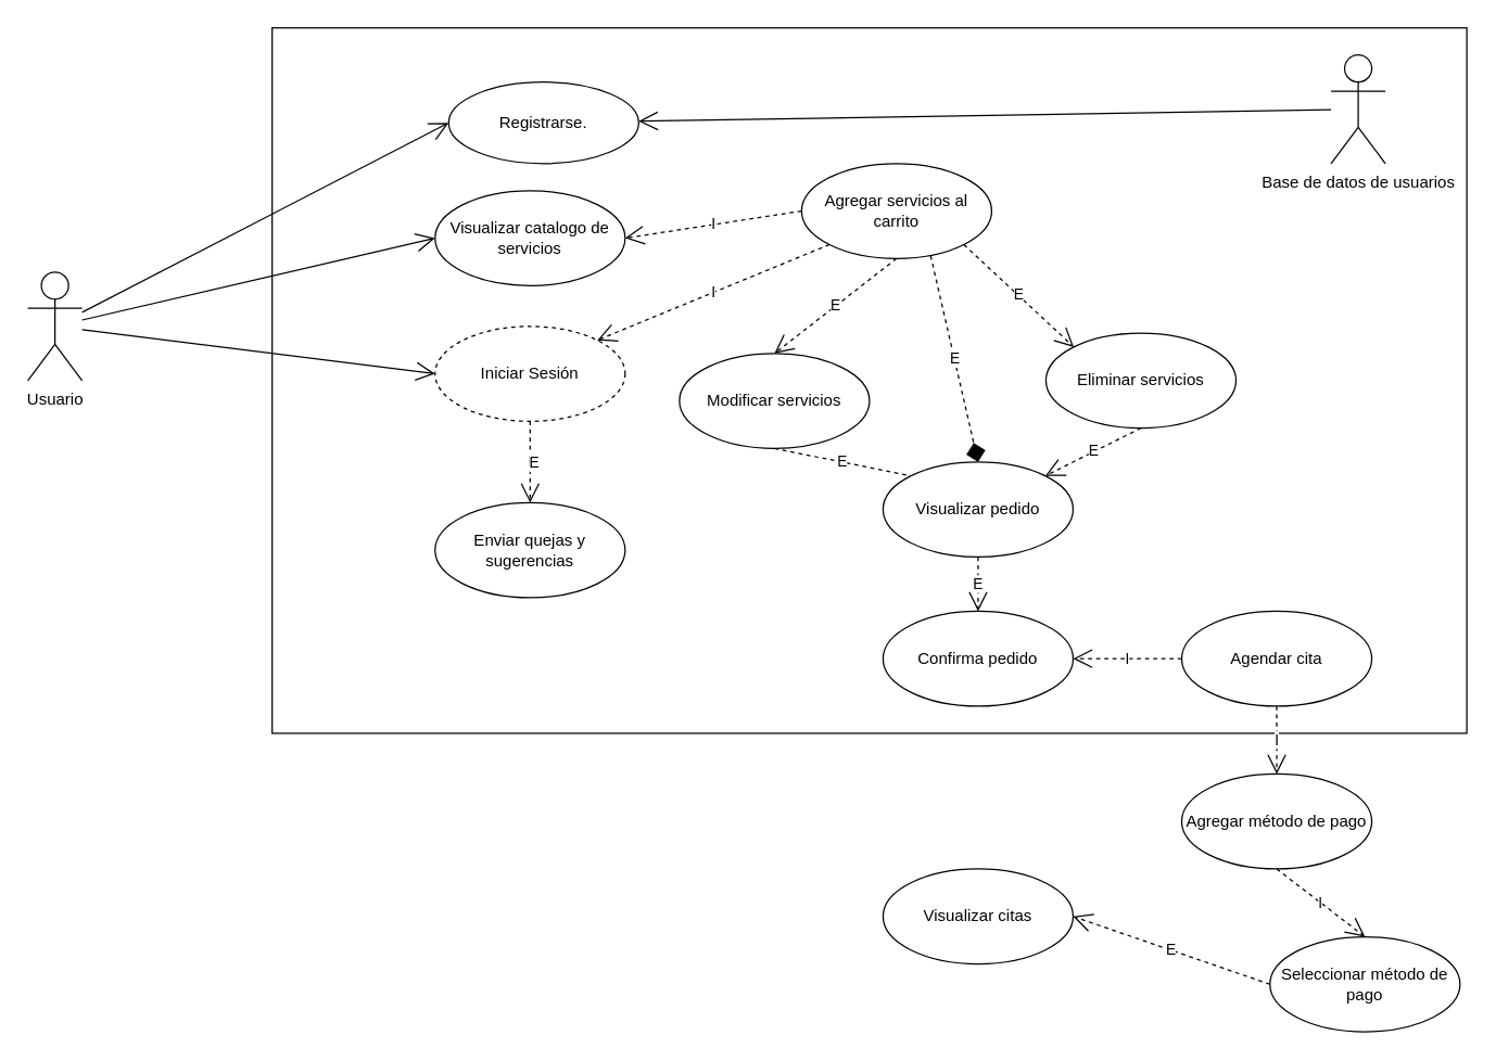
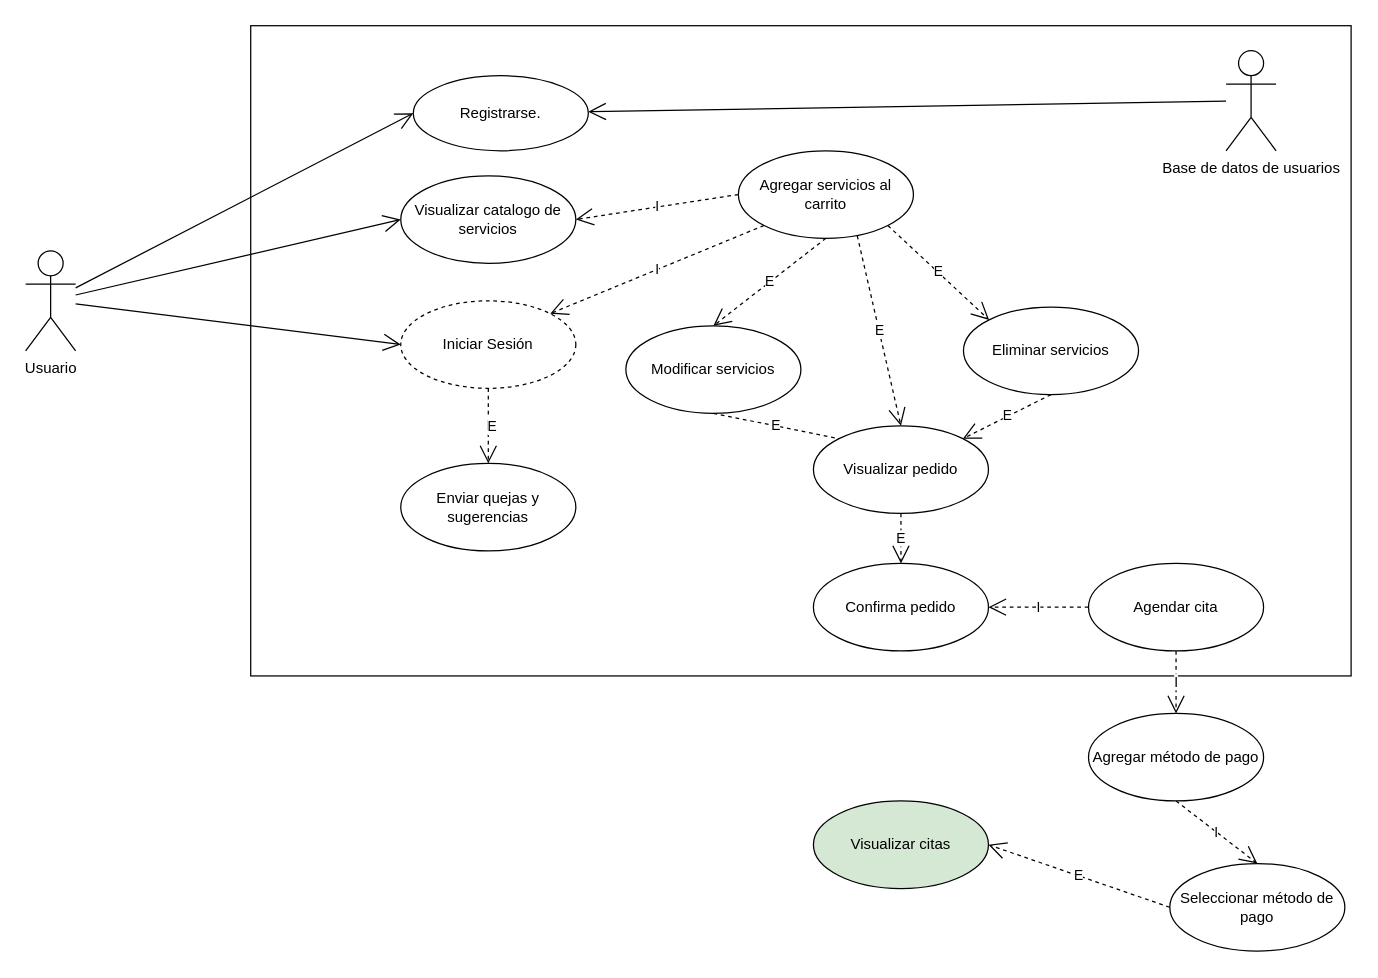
  <mxCell id="0" />
  <mxCell id="1" parent="0" />
  <mxCell id="2" value="" style="html=1;whiteSpace=wrap;movable=0;resizable=0;rotatable=0;deletable=0;editable=0;locked=1;connectable=0;" vertex="1" parent="1"><mxGeometry x="200" y="20" width="880" height="520" as="geometry" /></mxCell>
  <mxCell id="3" value="Usuario&lt;br&gt;" style="shape=umlActor;verticalLabelPosition=bottom;verticalAlign=top;html=1;" vertex="1" parent="1"><mxGeometry x="20" y="200" width="40" height="80" as="geometry" /></mxCell>
  <mxCell id="4" value="Registrarse." style="ellipse;whiteSpace=wrap;html=1;" vertex="1" parent="1"><mxGeometry x="330" y="60" width="140" height="60" as="geometry" /></mxCell>
  <mxCell id="5" value="Base de datos de usuarios" style="shape=umlActor;verticalLabelPosition=bottom;verticalAlign=top;html=1;" vertex="1" parent="1"><mxGeometry x="980" y="40" width="40" height="80" as="geometry" /></mxCell>
  <mxCell id="6" value="" style="endArrow=open;endFill=1;endSize=12;html=1;rounded=0;entryX=0;entryY=0.5;entryDx=0;entryDy=0;" edge="1" parent="1" source="3" target="4"><mxGeometry width="160" relative="1" as="geometry"><mxPoint x="520" y="250" as="sourcePoint" /><mxPoint x="680" y="250" as="targetPoint" /></mxGeometry></mxCell>
  <mxCell id="7" value="" style="endArrow=open;endFill=1;endSize=12;html=1;rounded=0;" edge="1" parent="1" source="5" target="4"><mxGeometry width="160" relative="1" as="geometry"><mxPoint x="520" y="250" as="sourcePoint" /><mxPoint x="680" y="250" as="targetPoint" /></mxGeometry></mxCell>
  <mxCell id="8" value="Iniciar Sesión" style="ellipse;whiteSpace=wrap;html=1;dashed=1;" vertex="1" parent="1"><mxGeometry x="320" y="240" width="140" height="70" as="geometry" /></mxCell>
  <mxCell id="9" value="Visualizar catalogo de servicios" style="ellipse;whiteSpace=wrap;html=1;" vertex="1" parent="1"><mxGeometry x="320" y="140" width="140" height="70" as="geometry" /></mxCell>
  <mxCell id="10" value="Agregar servicios al carrito" style="ellipse;whiteSpace=wrap;html=1;" vertex="1" parent="1"><mxGeometry x="590" y="120" width="140" height="70" as="geometry" /></mxCell>
  <mxCell id="11" value="" style="endArrow=open;endFill=1;endSize=12;html=1;rounded=0;entryX=0;entryY=0.5;entryDx=0;entryDy=0;" edge="1" parent="1" source="3" target="9"><mxGeometry width="160" relative="1" as="geometry"><mxPoint x="520" y="250" as="sourcePoint" /><mxPoint x="680" y="250" as="targetPoint" /></mxGeometry></mxCell>
  <mxCell id="12" value="" style="endArrow=open;endFill=1;endSize=12;html=1;rounded=0;entryX=0;entryY=0.5;entryDx=0;entryDy=0;" edge="1" parent="1" source="3" target="8"><mxGeometry width="160" relative="1" as="geometry"><mxPoint x="520" y="250" as="sourcePoint" /><mxPoint x="680" y="250" as="targetPoint" /></mxGeometry></mxCell>
  <mxCell id="13" value="Modificar servicios" style="ellipse;whiteSpace=wrap;html=1;" vertex="1" parent="1"><mxGeometry x="500" y="260" width="140" height="70" as="geometry" /></mxCell>
  <mxCell id="14" value="Eliminar servicios" style="ellipse;whiteSpace=wrap;html=1;" vertex="1" parent="1"><mxGeometry x="770" y="245" width="140" height="70" as="geometry" /></mxCell>
  <mxCell id="15" value="E" style="endArrow=open;endSize=12;dashed=1;html=1;rounded=0;exitX=0.5;exitY=1;exitDx=0;exitDy=0;entryX=0.5;entryY=0;entryDx=0;entryDy=0;exitPerimeter=0;" edge="1" parent="1" source="10" target="13"><mxGeometry width="160" relative="1" as="geometry"><mxPoint x="520" y="250" as="sourcePoint" /><mxPoint x="680" y="250" as="targetPoint" /></mxGeometry></mxCell>
  <mxCell id="16" value="E" style="endArrow=open;endSize=12;dashed=1;html=1;rounded=0;exitX=1;exitY=1;exitDx=0;exitDy=0;entryX=0;entryY=0;entryDx=0;entryDy=0;" edge="1" parent="1" source="10" target="14"><mxGeometry width="160" relative="1" as="geometry"><mxPoint x="649" y="210" as="sourcePoint" /><mxPoint x="701" y="180" as="targetPoint" /></mxGeometry></mxCell>
  <mxCell id="17" value="I" style="endArrow=open;endSize=12;dashed=1;html=1;rounded=0;exitX=0;exitY=1;exitDx=0;exitDy=0;entryX=1;entryY=0;entryDx=0;entryDy=0;" edge="1" parent="1" source="10" target="8"><mxGeometry width="160" relative="1" as="geometry"><mxPoint x="649" y="210" as="sourcePoint" /><mxPoint x="701" y="180" as="targetPoint" /></mxGeometry></mxCell>
  <mxCell id="18" value="I" style="endArrow=open;endSize=12;dashed=1;html=1;rounded=0;exitX=0;exitY=0.5;exitDx=0;exitDy=0;entryX=1;entryY=0.5;entryDx=0;entryDy=0;" edge="1" parent="1" source="10" target="9"><mxGeometry width="160" relative="1" as="geometry"><mxPoint x="551" y="260" as="sourcePoint" /><mxPoint x="470" y="365" as="targetPoint" /></mxGeometry></mxCell>
  <mxCell id="19" value="Enviar quejas y sugerencias" style="ellipse;whiteSpace=wrap;html=1;" vertex="1" parent="1"><mxGeometry x="320" y="370" width="140" height="70" as="geometry" /></mxCell>
  <mxCell id="20" value="I" style="endArrow=open;endSize=12;dashed=1;html=1;rounded=0;exitX=0.5;exitY=1;exitDx=0;exitDy=0;entryX=0.5;entryY=0;entryDx=0;entryDy=0;" edge="1" parent="1" source="8" target="19"><mxGeometry width="160" relative="1" as="geometry"><mxPoint x="551" y="260" as="sourcePoint" /><mxPoint x="390" y="380" as="targetPoint" /></mxGeometry></mxCell>
  <mxCell id="21" value="E" style="edgeLabel;html=1;align=center;verticalAlign=middle;resizable=0;points=[];" vertex="1" connectable="0" parent="20"><mxGeometry x="0.013" y="2" relative="1" as="geometry"><mxPoint as="offset" /></mxGeometry></mxCell>
  <mxCell id="22" value="Visualizar pedido" style="ellipse;whiteSpace=wrap;html=1;" vertex="1" parent="1"><mxGeometry x="650" y="340" width="140" height="70" as="geometry" /></mxCell>
- <mxCell id="23" value="E" style="endArrow=diamond;endSize=12;dashed=1;html=1;rounded=0;exitX=0.679;exitY=0.971;exitDx=0;exitDy=0;entryX=0.5;entryY=0;entryDx=0;entryDy=0;exitPerimeter=0;" edge="1" parent="1" source="10" target="22"><mxGeometry width="160" relative="1" as="geometry"><mxPoint x="719" y="190" as="sourcePoint" /><mxPoint x="801" y="265" as="targetPoint" /></mxGeometry></mxCell>
+ <mxCell id="23" value="E" style="endArrow=open;endSize=12;dashed=1;html=1;rounded=0;exitX=0.679;exitY=0.971;exitDx=0;exitDy=0;entryX=0.5;entryY=0;entryDx=0;entryDy=0;exitPerimeter=0;" edge="1" parent="1" source="10" target="22"><mxGeometry width="160" relative="1" as="geometry"><mxPoint x="719" y="190" as="sourcePoint" /><mxPoint x="801" y="265" as="targetPoint" /></mxGeometry></mxCell>
  <mxCell id="24" value="E" style="endArrow=open;endSize=12;dashed=1;html=1;rounded=0;exitX=0.5;exitY=1;exitDx=0;exitDy=0;entryX=1;entryY=0;entryDx=0;entryDy=0;" edge="1" parent="1" source="14" target="22"><mxGeometry width="160" relative="1" as="geometry"><mxPoint x="729" y="200" as="sourcePoint" /><mxPoint x="811" y="275" as="targetPoint" /></mxGeometry></mxCell>
  <mxCell id="25" value="E" style="endArrow=none;endSize=12;dashed=1;html=1;rounded=0;exitX=0.5;exitY=1;exitDx=0;exitDy=0;entryX=0;entryY=0;entryDx=0;entryDy=0;" edge="1" parent="1" source="13" target="22"><mxGeometry width="160" relative="1" as="geometry"><mxPoint x="739" y="210" as="sourcePoint" /><mxPoint x="821" y="285" as="targetPoint" /></mxGeometry></mxCell>
  <mxCell id="26" value="Confirma pedido" style="ellipse;whiteSpace=wrap;html=1;" vertex="1" parent="1"><mxGeometry x="650" y="450" width="140" height="70" as="geometry" /></mxCell>
  <mxCell id="27" value="E" style="endArrow=open;endSize=12;dashed=1;html=1;rounded=0;exitX=0.5;exitY=1;exitDx=0;exitDy=0;entryX=0.5;entryY=0;entryDx=0;entryDy=0;" edge="1" parent="1" source="22" target="26"><mxGeometry width="160" relative="1" as="geometry"><mxPoint x="850" y="325" as="sourcePoint" /><mxPoint x="780" y="360" as="targetPoint" /></mxGeometry></mxCell>
  <mxCell id="28" value="Agendar cita" style="ellipse;whiteSpace=wrap;html=1;" vertex="1" parent="1"><mxGeometry x="870" y="450" width="140" height="70" as="geometry" /></mxCell>
  <mxCell id="29" value="Agregar método de pago" style="ellipse;whiteSpace=wrap;html=1;" vertex="1" parent="1"><mxGeometry x="870" y="570" width="140" height="70" as="geometry" /></mxCell>
  <mxCell id="30" value="Seleccionar método de pago" style="ellipse;whiteSpace=wrap;html=1;" vertex="1" parent="1"><mxGeometry x="935" y="690" width="140" height="70" as="geometry" /></mxCell>
- <mxCell id="31" value="Visualizar citas" style="ellipse;whiteSpace=wrap;html=1;" vertex="1" parent="1"><mxGeometry x="650" y="640" width="140" height="70" as="geometry" /></mxCell>
+ <mxCell id="31" value="Visualizar citas" style="ellipse;whiteSpace=wrap;html=1;fillColor=#d5e8d4;" vertex="1" parent="1"><mxGeometry x="650" y="640" width="140" height="70" as="geometry" /></mxCell>
  <mxCell id="32" value="I" style="endArrow=open;endSize=12;dashed=1;html=1;rounded=0;exitX=0;exitY=0.5;exitDx=0;exitDy=0;entryX=1;entryY=0.5;entryDx=0;entryDy=0;" edge="1" parent="1" source="28" target="26"><mxGeometry width="160" relative="1" as="geometry"><mxPoint x="730" y="420" as="sourcePoint" /><mxPoint x="730" y="460" as="targetPoint" /><mxPoint as="offset" /></mxGeometry></mxCell>
  <mxCell id="33" value="I" style="endArrow=open;endSize=12;dashed=1;html=1;rounded=0;exitX=0.5;exitY=1;exitDx=0;exitDy=0;entryX=0.5;entryY=0;entryDx=0;entryDy=0;" edge="1" parent="1" source="28" target="29"><mxGeometry width="160" relative="1" as="geometry"><mxPoint x="740" y="430" as="sourcePoint" /><mxPoint x="740" y="470" as="targetPoint" /></mxGeometry></mxCell>
  <mxCell id="34" value="I" style="endArrow=open;endSize=12;dashed=1;html=1;rounded=0;exitX=0.5;exitY=1;exitDx=0;exitDy=0;entryX=0.5;entryY=0;entryDx=0;entryDy=0;" edge="1" parent="1" source="29" target="30"><mxGeometry width="160" relative="1" as="geometry"><mxPoint x="750" y="440" as="sourcePoint" /><mxPoint x="750" y="480" as="targetPoint" /></mxGeometry></mxCell>
  <mxCell id="35" value="E" style="endArrow=open;endSize=12;dashed=1;html=1;rounded=0;exitX=0;exitY=0.5;exitDx=0;exitDy=0;entryX=1;entryY=0.5;entryDx=0;entryDy=0;" edge="1" parent="1" source="30" target="31"><mxGeometry width="160" relative="1" as="geometry"><mxPoint x="760" y="450" as="sourcePoint" /><mxPoint x="760" y="490" as="targetPoint" /></mxGeometry></mxCell>
